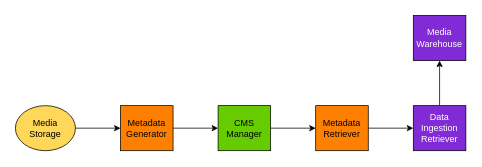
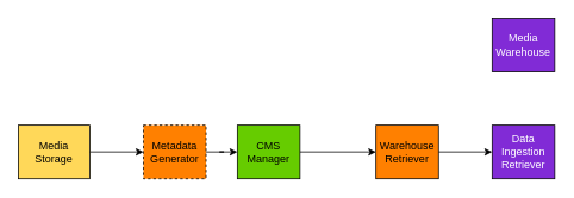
  <mxCell id="0" />
  <mxCell id="1" parent="0" />
  <mxCell id="2" value="" style="edgeStyle=orthogonalEdgeStyle;rounded=0;orthogonalLoop=1;jettySize=auto;html=1;" parent="1" source="3" target="5" edge="1"><mxGeometry relative="1" as="geometry" /></mxCell>
- <mxCell id="3" value="Media Storage" style="ellipse;whiteSpace=wrap;html=1;fillColor=#FFD859;" parent="1" vertex="1"><mxGeometry x="20" y="140" width="80" height="60" as="geometry" /></mxCell>
+ <mxCell id="3" value="Media Storage" style="rounded=0;whiteSpace=wrap;html=1;fillColor=#FFD859;" parent="1" vertex="1"><mxGeometry x="20" y="140" width="80" height="60" as="geometry" /></mxCell>
  <mxCell id="4" value="" style="edgeStyle=orthogonalEdgeStyle;rounded=0;orthogonalLoop=1;jettySize=auto;html=1;" parent="1" source="5" target="7" edge="1"><mxGeometry relative="1" as="geometry" /></mxCell>
- <mxCell id="5" value="Metadata Generator" style="rounded=0;whiteSpace=wrap;html=1;fillColor=#FF8000;" parent="1" vertex="1"><mxGeometry x="160" y="140" width="70" height="60" as="geometry" /></mxCell>
+ <mxCell id="5" value="Metadata Generator" style="rounded=0;whiteSpace=wrap;html=1;fillColor=#FF8000;dashed=1;" parent="1" vertex="1"><mxGeometry x="160" y="140" width="70" height="60" as="geometry" /></mxCell>
  <mxCell id="6" value="" style="edgeStyle=orthogonalEdgeStyle;rounded=0;orthogonalLoop=1;jettySize=auto;html=1;" edge="1" parent="1" source="7" target="11"><mxGeometry relative="1" as="geometry" /></mxCell>
- <mxCell id="7" value="CMS Manager" style="rounded=0;whiteSpace=wrap;html=1;fillColor=#66CC00;movable=0;resizable=0;rotatable=0;deletable=0;editable=0;locked=1;connectable=0;" parent="1" vertex="1"><mxGeometry x="290" y="140" width="70" height="60" as="geometry" /></mxCell>
- <mxCell id="8" value="" style="edgeStyle=orthogonalEdgeStyle;rounded=0;orthogonalLoop=1;jettySize=auto;html=1;" edge="1" parent="1" source="9" target="12"><mxGeometry relative="1" as="geometry" /></mxCell>
+ <mxCell id="7" value="CMS Manager" style="rounded=0;whiteSpace=wrap;html=1;fillColor=#66CC00;movable=0;resizable=0;rotatable=0;deletable=0;editable=0;locked=1;connectable=0;" parent="1" vertex="1"><mxGeometry x="265" y="140" width="70" height="60" as="geometry" /></mxCell>
  <mxCell id="9" value="&lt;font color=&quot;#ffffff&quot;&gt;Data Ingestion Retriever&lt;/font&gt;" style="rounded=0;whiteSpace=wrap;html=1;fillColor=#812BD6;" parent="1" vertex="1"><mxGeometry x="550" y="140" width="70" height="60" as="geometry" /></mxCell>
  <mxCell id="10" value="" style="edgeStyle=orthogonalEdgeStyle;rounded=0;orthogonalLoop=1;jettySize=auto;html=1;" edge="1" parent="1" source="11" target="9"><mxGeometry relative="1" as="geometry" /></mxCell>
- <mxCell id="11" value="Metadata Retriever" style="rounded=0;whiteSpace=wrap;html=1;fillColor=#FF8000;" vertex="1" parent="1"><mxGeometry x="420" y="140" width="70" height="60" as="geometry" /></mxCell>
+ <mxCell id="11" value="Warehouse Retriever" style="rounded=0;whiteSpace=wrap;html=1;fillColor=#FF8000;" vertex="1" parent="1"><mxGeometry x="420" y="140" width="70" height="60" as="geometry" /></mxCell>
  <mxCell id="12" value="&lt;font color=&quot;#ffffff&quot;&gt;Media Warehouse&lt;/font&gt;" style="rounded=0;whiteSpace=wrap;html=1;fillColor=#812BD6;" vertex="1" parent="1"><mxGeometry x="550" y="20" width="70" height="60" as="geometry" /></mxCell>
